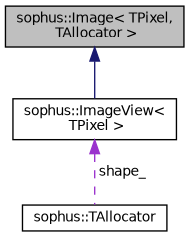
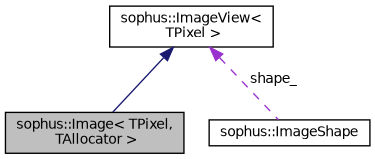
  digraph {
    node [color=black fillcolor=white fontname=Helvetica fontsize=10 shape=record style=filled]
    edge [dir=back fontname=Helvetica fontsize=10 labelfontname=Helvetica labelfontsize=10]
    n1 [fillcolor=grey75 fontcolor=black height=0.2 label="sophus::Image\< TPixel,\l TAllocator \>" width=0.4]
    n2 [height=0.2 label="sophus::ImageView\<\l TPixel \>" width=0.4]
-   n3 [height=0.2 label="sophus::TAllocator" width=0.4]
-   n1 -> n2 [color=midnightblue style=solid]
+   n3 [height=0.2 label="sophus::ImageShape" width=0.4]
+   n2 -> n1 [color=midnightblue style=solid]
    n2 -> n3 [color=darkorchid3 label=" shape_" style=dashed]
  }
